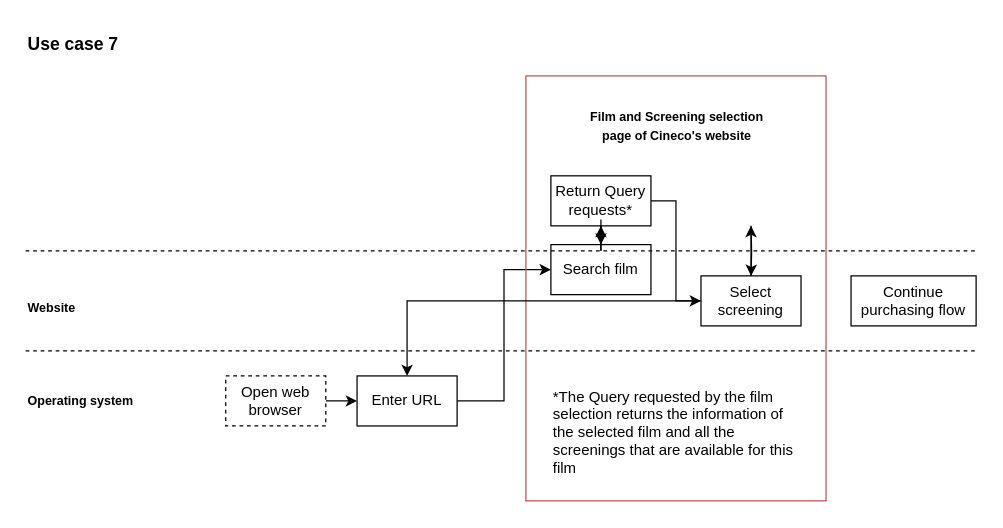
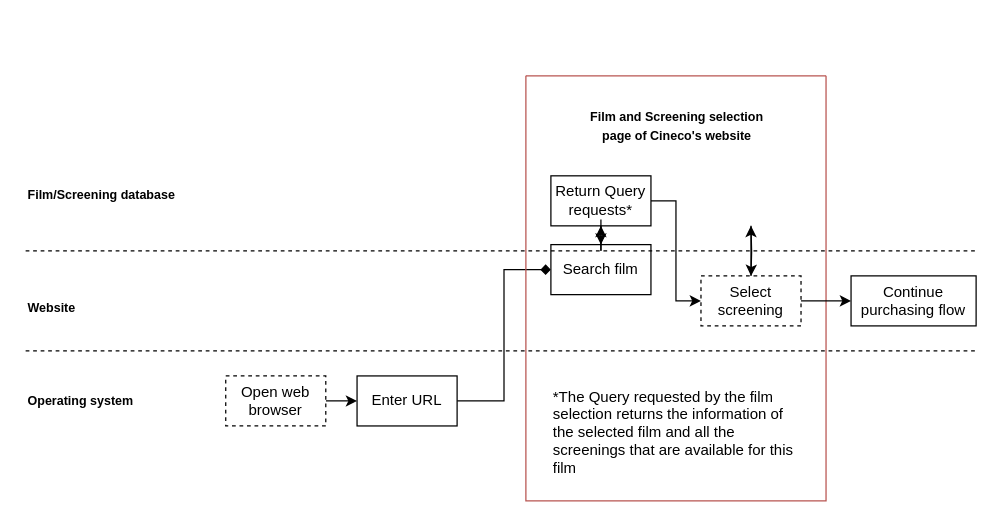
  <mxCell id="0" />
  <mxCell id="1" parent="0" />
- <mxCell id="2" value="&lt;b&gt;&lt;font style=&quot;font-size: 14px;&quot;&gt;Use case 7&lt;br&gt;&lt;/font&gt;&lt;/b&gt;" style="text;html=1;strokeColor=none;fillColor=none;align=left;verticalAlign=middle;whiteSpace=wrap;rounded=0;" vertex="1" parent="1"><mxGeometry x="20" y="20" width="120" height="30" as="geometry" /></mxCell>
  <mxCell id="3" style="edgeStyle=orthogonalEdgeStyle;rounded=0;orthogonalLoop=1;jettySize=auto;html=1;entryX=0;entryY=0.5;entryDx=0;entryDy=0;" edge="1" parent="1" source="4" target="6"><mxGeometry relative="1" as="geometry" /></mxCell>
  <mxCell id="4" value="Open web browser" style="rounded=0;whiteSpace=wrap;html=1;dashed=1;" vertex="1" parent="1"><mxGeometry x="180" y="300" width="80" height="40" as="geometry" /></mxCell>
- <mxCell id="5" style="edgeStyle=orthogonalEdgeStyle;rounded=0;orthogonalLoop=1;jettySize=auto;html=1;entryX=0;entryY=0.5;entryDx=0;entryDy=0;" edge="1" parent="1" source="6" target="12"><mxGeometry relative="1" as="geometry" /></mxCell>
+ <mxCell id="5" style="edgeStyle=orthogonalEdgeStyle;rounded=0;orthogonalLoop=1;jettySize=auto;html=1;entryX=0;entryY=0.5;entryDx=0;entryDy=0;endArrow=diamond;" edge="1" parent="1" source="6" target="12"><mxGeometry relative="1" as="geometry" /></mxCell>
  <mxCell id="6" value="Enter URL" style="rounded=0;whiteSpace=wrap;html=1;" vertex="1" parent="1"><mxGeometry x="285" y="300" width="80" height="40" as="geometry" /></mxCell>
  <mxCell id="7" value="" style="endArrow=none;dashed=1;html=1;rounded=0;" edge="1" parent="1"><mxGeometry width="50" height="50" relative="1" as="geometry"><mxPoint x="20" y="280" as="sourcePoint" /><mxPoint x="780" y="280" as="targetPoint" /></mxGeometry></mxCell>
  <mxCell id="8" value="&lt;font size=&quot;1&quot;&gt;&lt;b&gt;Website&lt;/b&gt;&lt;/font&gt;" style="text;html=1;strokeColor=none;fillColor=none;align=left;verticalAlign=middle;whiteSpace=wrap;rounded=0;" vertex="1" parent="1"><mxGeometry x="20" y="230" width="120" height="30" as="geometry" /></mxCell>
  <mxCell id="9" value="&lt;font size=&quot;1&quot;&gt;&lt;b&gt;Operating system&lt;br&gt;&lt;/b&gt;&lt;/font&gt;" style="text;html=1;strokeColor=none;fillColor=none;align=left;verticalAlign=middle;whiteSpace=wrap;rounded=0;" vertex="1" parent="1"><mxGeometry x="20" y="305" width="120" height="30" as="geometry" /></mxCell>
+ <mxCell id="10" value="&lt;font size=&quot;1&quot;&gt;&lt;b&gt;Film/Screening database&lt;br&gt;&lt;/b&gt;&lt;/font&gt;" style="text;html=1;strokeColor=none;fillColor=none;align=left;verticalAlign=middle;whiteSpace=wrap;rounded=0;" vertex="1" parent="1"><mxGeometry x="20" y="140" width="120" height="30" as="geometry" /></mxCell>
  <mxCell id="11" value="" style="swimlane;startSize=0;fillColor=#FF9999;strokeColor=#b85450;gradientColor=none;" vertex="1" parent="1"><mxGeometry x="420" y="60" width="240" height="340" as="geometry"><mxRectangle x="440" y="80" width="50" height="40" as="alternateBounds" /></mxGeometry></mxCell>
  <mxCell id="12" value="Search film" style="rounded=0;whiteSpace=wrap;html=1;" vertex="1" parent="11"><mxGeometry x="20" y="135" width="80" height="40" as="geometry" /></mxCell>
  <mxCell id="13" style="edgeStyle=orthogonalEdgeStyle;rounded=0;orthogonalLoop=1;jettySize=auto;html=1;entryX=0.5;entryY=1;entryDx=0;entryDy=0;" edge="1" parent="11" source="14"><mxGeometry relative="1" as="geometry"><mxPoint x="180" y="120" as="targetPoint" /></mxGeometry></mxCell>
- <mxCell id="14" value="Select screening" style="rounded=0;whiteSpace=wrap;html=1;" vertex="1" parent="11"><mxGeometry x="140" y="160" width="80" height="40" as="geometry" /></mxCell>
+ <mxCell id="14" value="Select screening" style="rounded=0;whiteSpace=wrap;html=1;dashed=1;" vertex="1" parent="11"><mxGeometry x="140" y="160" width="80" height="40" as="geometry" /></mxCell>
  <mxCell id="15" value="Continue purchasing flow" style="rounded=0;whiteSpace=wrap;html=1;" vertex="1" parent="11"><mxGeometry x="260" y="160" width="100" height="40" as="geometry" /></mxCell>
- <mxCell id="16" style="edgeStyle=orthogonalEdgeStyle;rounded=0;orthogonalLoop=1;jettySize=auto;html=1;" edge="1" parent="11" source="14" target="6"><mxGeometry relative="1" as="geometry" /></mxCell>
+ <mxCell id="16" style="edgeStyle=orthogonalEdgeStyle;rounded=0;orthogonalLoop=1;jettySize=auto;html=1;" edge="1" parent="11" source="14" target="15"><mxGeometry relative="1" as="geometry" /></mxCell>
  <mxCell id="17" style="edgeStyle=orthogonalEdgeStyle;rounded=0;orthogonalLoop=1;jettySize=auto;html=1;entryX=0;entryY=0.5;entryDx=0;entryDy=0;" edge="1" parent="11" source="19" target="14"><mxGeometry relative="1" as="geometry" /></mxCell>
  <mxCell id="18" style="edgeStyle=orthogonalEdgeStyle;rounded=0;orthogonalLoop=1;jettySize=auto;html=1;" edge="1" parent="11" source="19" target="12"><mxGeometry relative="1" as="geometry" /></mxCell>
  <mxCell id="19" value="Return Query requests*" style="rounded=0;whiteSpace=wrap;html=1;" vertex="1" parent="11"><mxGeometry x="20" y="80" width="80" height="40" as="geometry" /></mxCell>
  <mxCell id="20" style="edgeStyle=orthogonalEdgeStyle;rounded=0;orthogonalLoop=1;jettySize=auto;html=1;entryX=0.5;entryY=1;entryDx=0;entryDy=0;" edge="1" parent="11" source="12" target="19"><mxGeometry relative="1" as="geometry" /></mxCell>
  <mxCell id="21" value="" style="endArrow=none;dashed=1;html=1;rounded=0;" edge="1" parent="11"><mxGeometry width="50" height="50" relative="1" as="geometry"><mxPoint x="-400" y="140" as="sourcePoint" /><mxPoint x="360" y="140" as="targetPoint" /></mxGeometry></mxCell>
  <mxCell id="22" value="&lt;div align=&quot;center&quot;&gt;&lt;font size=&quot;1&quot;&gt;&lt;b&gt;Film and Screening selection page of Cineco's website&lt;/b&gt;&lt;/font&gt;&lt;br&gt;&lt;/div&gt;" style="text;html=1;strokeColor=none;fillColor=none;align=left;verticalAlign=middle;whiteSpace=wrap;rounded=0;" vertex="1" parent="11"><mxGeometry x="40" y="20" width="160" height="40" as="geometry" /></mxCell>
  <mxCell id="23" style="edgeStyle=orthogonalEdgeStyle;rounded=0;orthogonalLoop=1;jettySize=auto;html=1;entryX=0.5;entryY=0;entryDx=0;entryDy=0;" edge="1" parent="11" target="14"><mxGeometry relative="1" as="geometry"><mxPoint x="180" y="120" as="sourcePoint" /></mxGeometry></mxCell>
  <mxCell id="24" value="&lt;div align=&quot;left&quot;&gt;*The Query requested by the film selection returns the information of the selected film and all the screenings that are available for this film&lt;br&gt;&lt;/div&gt;" style="text;html=1;strokeColor=none;fillColor=none;align=left;verticalAlign=middle;whiteSpace=wrap;rounded=0;" vertex="1" parent="11"><mxGeometry x="20" y="240" width="200" height="90" as="geometry" /></mxCell>
